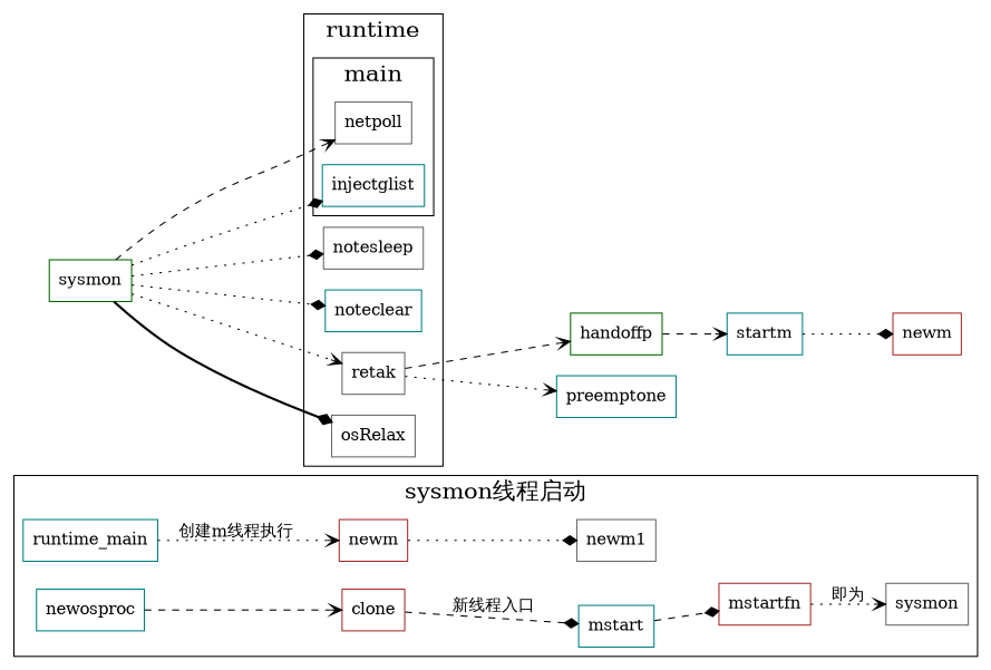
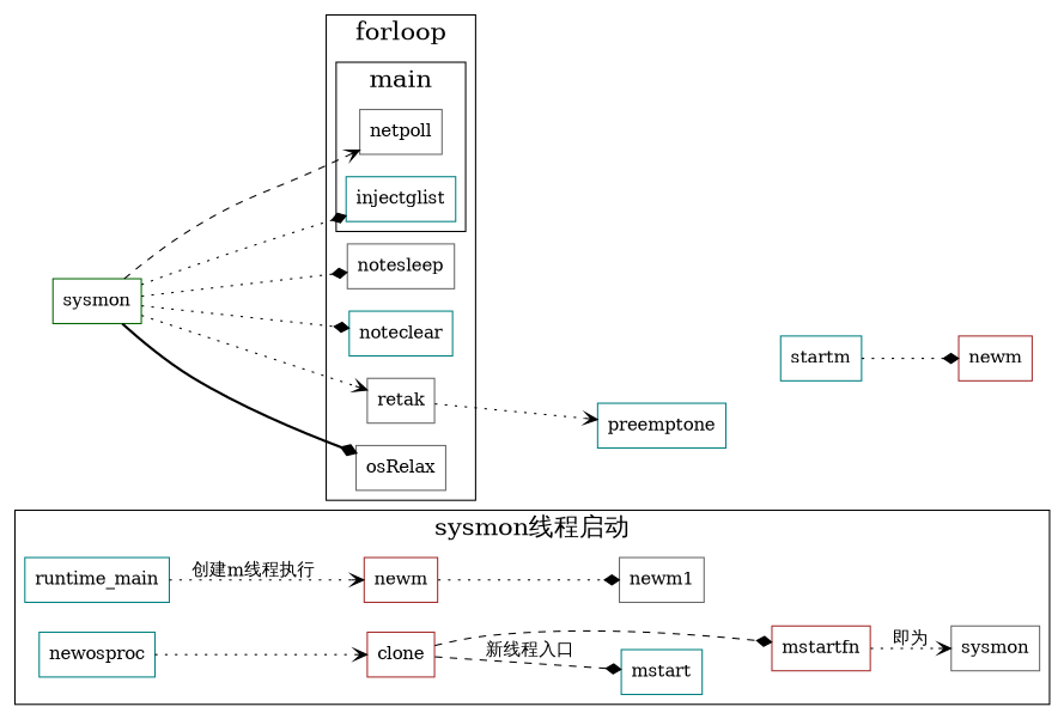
  digraph {
    newrank=true
    rankdir=LR
    node [color=teal shape=box]
    edge [arrowhead=vee style=dotted]
    runtime_main
    newm [color=brown]
    newm1 [color=gray40]
    newosproc
    clone [color=brown]
    mstart
    mstartfn [color=brown]
    sysmon [color=gray40]
    netpoll [color=gray40]
    injectglist
    notesleep [color=gray40]
    noteclear
    retak [color=gray40]
    osRelax [color=gray40]
-   handoffp [color=darkgreen]
    preemptone
    n17 [color=darkgreen label=sysmon]
    startm
    n19 [color=brown label=newm]
    subgraph cluster_1 {
      fontsize=20
      label="sysmon线程启动"
      runtime_main
      newm
      newm1
      newosproc
      clone
      mstart
      mstartfn
      sysmon
    }
    subgraph cluster_2 {
      fontsize=20
-     label=runtime
+     label=forloop
      notesleep
      noteclear
      retak
      osRelax
      subgraph cluster_3 {
        fontsize=20
        label=main
        netpoll
        injectglist
      }
    }
    runtime_main -> newm [label="创建m线程执行"]
    newm -> newm1 [arrowhead=diamond]
-   newosproc -> clone [style=dashed]
+   newosproc -> clone
    clone -> mstart [arrowhead=diamond label="新线程入口" style=dashed]
-   mstart -> mstartfn [arrowhead=diamond style=dashed]
+   clone -> mstartfn [arrowhead=diamond style=dashed]
    mstartfn -> sysmon [label="即为"]
-   retak -> handoffp [style=dashed]
    retak -> preemptone
-   handoffp -> startm [style=dashed]
    n17 -> netpoll [style=dashed]
    n17 -> injectglist [arrowhead=diamond]
    n17 -> notesleep [arrowhead=diamond]
    n17 -> noteclear [arrowhead=diamond]
    n17 -> retak
    n17 -> osRelax [arrowhead=diamond style=bold]
    startm -> n19 [arrowhead=diamond]
  }
